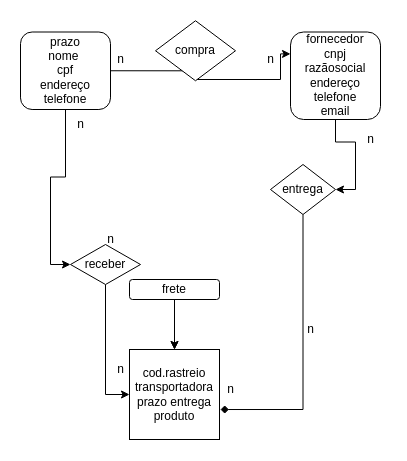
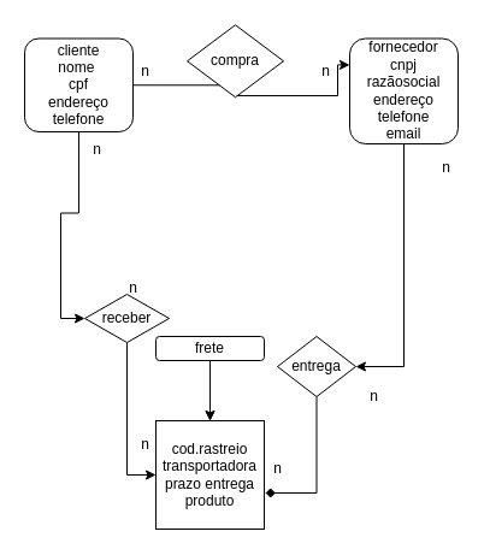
  <mxCell id="0" />
  <mxCell id="1" parent="0" />
  <mxCell id="2" style="edgeStyle=orthogonalEdgeStyle;rounded=0;orthogonalLoop=1;jettySize=auto;html=1;entryX=0;entryY=0.5;entryDx=0;entryDy=0;startArrow=none;" edge="1" parent="1" source="14" target="9"><mxGeometry relative="1" as="geometry" /></mxCell>
  <mxCell id="3" style="edgeStyle=orthogonalEdgeStyle;rounded=0;orthogonalLoop=1;jettySize=auto;html=1;exitX=1;exitY=0.5;exitDx=0;exitDy=0;entryX=0;entryY=0.25;entryDx=0;entryDy=0;" edge="1" parent="1" source="5" target="8"><mxGeometry relative="1" as="geometry"><Array as="points"><mxPoint x="195" y="70" /><mxPoint x="195" y="79" /><mxPoint x="280" y="79" /><mxPoint x="280" y="53" /></Array></mxGeometry></mxCell>
  <mxCell id="4" value="" style="edgeStyle=orthogonalEdgeStyle;rounded=0;orthogonalLoop=1;jettySize=auto;html=1;entryX=0;entryY=0.5;entryDx=0;entryDy=0;" edge="1" parent="1" source="5" target="14"><mxGeometry relative="1" as="geometry"><mxPoint x="65" y="209" as="targetPoint" /></mxGeometry></mxCell>
- <mxCell id="5" value="prazo&lt;br&gt;nome&amp;nbsp;&lt;br&gt;cpf&lt;br&gt;endereço&lt;br&gt;telefone" style="rounded=1;whiteSpace=wrap;html=1;" vertex="1" parent="1"><mxGeometry x="20" y="31.5" width="90" height="77.5" as="geometry" /></mxCell>
+ <mxCell id="5" value="cliente&lt;br&gt;nome&amp;nbsp;&lt;br&gt;cpf&lt;br&gt;endereço&lt;br&gt;telefone" style="rounded=1;whiteSpace=wrap;html=1;" vertex="1" parent="1"><mxGeometry x="20" y="31.5" width="90" height="77.5" as="geometry" /></mxCell>
  <mxCell id="6" style="edgeStyle=orthogonalEdgeStyle;rounded=0;orthogonalLoop=1;jettySize=auto;html=1;exitX=0.5;exitY=1;exitDx=0;exitDy=0;entryX=1.011;entryY=0.667;entryDx=0;entryDy=0;entryPerimeter=0;startArrow=none;endArrow=diamond;" edge="1" parent="1" source="13" target="9"><mxGeometry relative="1" as="geometry" /></mxCell>
  <mxCell id="7" style="edgeStyle=orthogonalEdgeStyle;rounded=0;orthogonalLoop=1;jettySize=auto;html=1;exitX=0.5;exitY=1;exitDx=0;exitDy=0;entryX=1;entryY=0.5;entryDx=0;entryDy=0;" edge="1" parent="1" source="8" target="13"><mxGeometry relative="1" as="geometry" /></mxCell>
  <mxCell id="8" value="fornecedor&lt;br&gt;cnpj&lt;br&gt;razãosocial&lt;br&gt;endereço&lt;br&gt;telefone&lt;br&gt;email" style="rounded=1;whiteSpace=wrap;html=1;" vertex="1" parent="1"><mxGeometry x="290" y="31.5" width="90" height="87.5" as="geometry" /></mxCell>
  <mxCell id="9" value="cod.rastreio&lt;br&gt;transportadora&lt;br&gt;prazo entrega&lt;br&gt;produto" style="rounded=0;whiteSpace=wrap;html=1;" vertex="1" parent="1"><mxGeometry x="129" y="349" width="90" height="90" as="geometry" /></mxCell>
  <mxCell id="10" value="" style="edgeStyle=orthogonalEdgeStyle;rounded=0;orthogonalLoop=1;jettySize=auto;html=1;" edge="1" parent="1" source="12" target="9"><mxGeometry relative="1" as="geometry" /></mxCell>
  <mxCell id="11" style="edgeStyle=orthogonalEdgeStyle;rounded=0;orthogonalLoop=1;jettySize=auto;html=1;entryX=0.5;entryY=0;entryDx=0;entryDy=0;" edge="1" parent="1" source="12" target="9"><mxGeometry relative="1" as="geometry" /></mxCell>
  <mxCell id="12" value="frete" style="rounded=1;whiteSpace=wrap;html=1;" vertex="1" parent="1"><mxGeometry x="129" y="279" width="90" height="20" as="geometry" /></mxCell>
- <mxCell id="13" value="entrega" style="rhombus;whiteSpace=wrap;html=1;" vertex="1" parent="1"><mxGeometry x="270" y="164" width="65" height="50" as="geometry" /></mxCell>
+ <mxCell id="13" value="entrega" style="rhombus;whiteSpace=wrap;html=1;" vertex="1" parent="1"><mxGeometry x="230" y="279" width="65" height="50" as="geometry" /></mxCell>
  <mxCell id="14" value="receber" style="rhombus;whiteSpace=wrap;html=1;" vertex="1" parent="1"><mxGeometry x="70" y="244" width="70" height="40" as="geometry" /></mxCell>
  <mxCell id="15" value="compra" style="rhombus;whiteSpace=wrap;html=1;" vertex="1" parent="1"><mxGeometry x="155" y="20.25" width="80" height="60" as="geometry" /></mxCell>
  <mxCell id="16" value="n" style="text;html=1;align=center;verticalAlign=middle;resizable=0;points=[];autosize=1;strokeColor=none;fillColor=none;" vertex="1" parent="1"><mxGeometry x="105" y="44" width="30" height="30" as="geometry" /></mxCell>
  <mxCell id="17" value="n" style="text;html=1;align=center;verticalAlign=middle;resizable=0;points=[];autosize=1;strokeColor=none;fillColor=none;" vertex="1" parent="1"><mxGeometry x="255" y="44" width="30" height="30" as="geometry" /></mxCell>
  <mxCell id="18" value="n" style="text;html=1;align=center;verticalAlign=middle;resizable=0;points=[];autosize=1;strokeColor=none;fillColor=none;" vertex="1" parent="1"><mxGeometry x="355" y="124" width="30" height="30" as="geometry" /></mxCell>
  <mxCell id="19" value="n" style="text;html=1;align=center;verticalAlign=middle;resizable=0;points=[];autosize=1;strokeColor=none;fillColor=none;" vertex="1" parent="1"><mxGeometry x="295" y="314" width="30" height="30" as="geometry" /></mxCell>
  <mxCell id="20" value="n" style="text;html=1;align=center;verticalAlign=middle;resizable=0;points=[];autosize=1;strokeColor=none;fillColor=none;" vertex="1" parent="1"><mxGeometry x="215" y="374" width="30" height="30" as="geometry" /></mxCell>
  <mxCell id="21" value="n" style="text;html=1;align=center;verticalAlign=middle;resizable=0;points=[];autosize=1;strokeColor=none;fillColor=none;" vertex="1" parent="1"><mxGeometry x="105" y="354" width="30" height="30" as="geometry" /></mxCell>
  <mxCell id="22" value="n" style="text;html=1;align=center;verticalAlign=middle;resizable=0;points=[];autosize=1;strokeColor=none;fillColor=none;" vertex="1" parent="1"><mxGeometry x="95" y="224" width="30" height="30" as="geometry" /></mxCell>
  <mxCell id="23" value="n&lt;br&gt;" style="text;html=1;align=center;verticalAlign=middle;resizable=0;points=[];autosize=1;strokeColor=none;fillColor=none;" vertex="1" parent="1"><mxGeometry x="65" y="109" width="30" height="30" as="geometry" /></mxCell>
